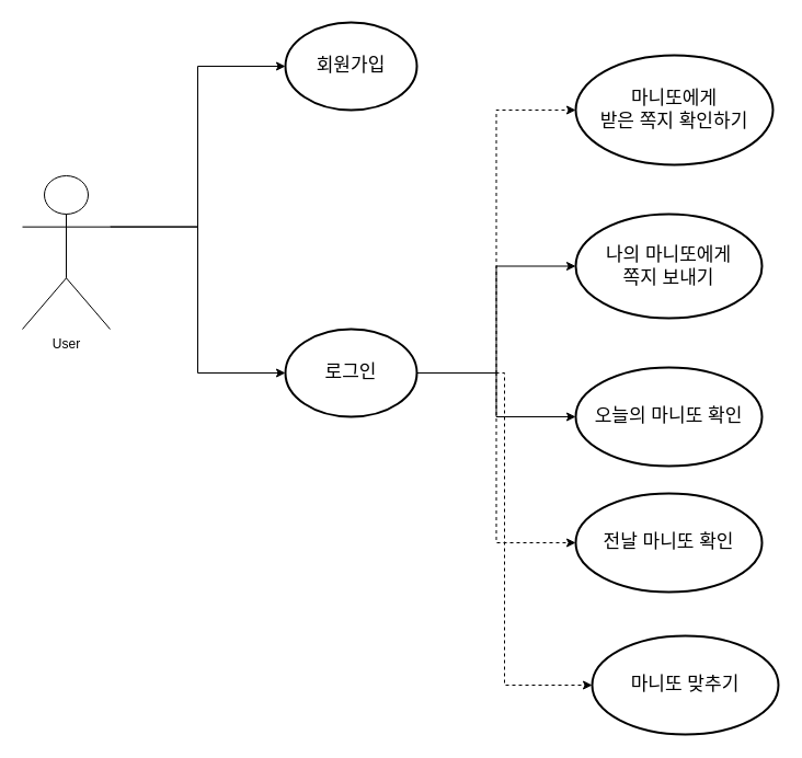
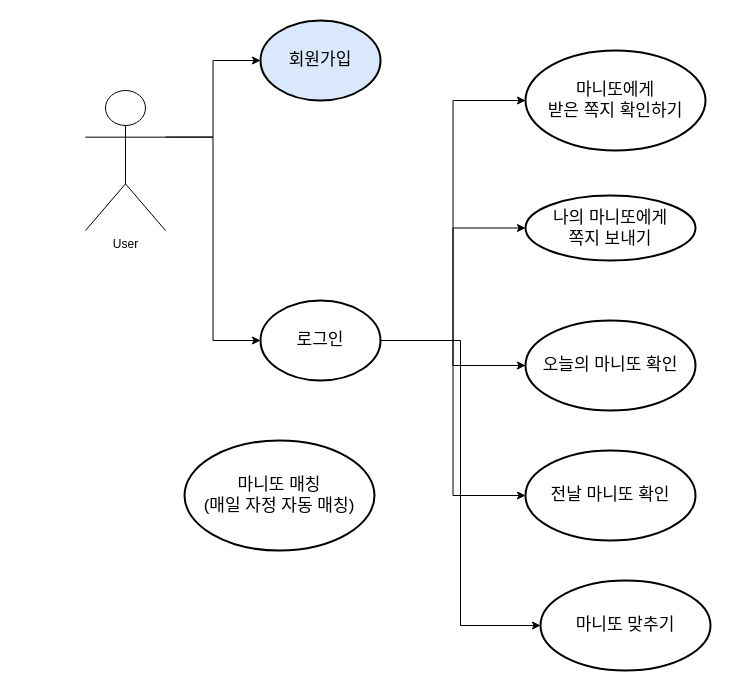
  <mxCell id="0" />
  <mxCell id="1" parent="0" />
  <mxCell id="2" style="edgeStyle=orthogonalEdgeStyle;rounded=0;orthogonalLoop=1;jettySize=auto;html=1;exitX=1;exitY=0.333;exitDx=0;exitDy=0;exitPerimeter=0;entryX=0;entryY=0.5;entryDx=0;entryDy=0;" edge="1" parent="1" source="4" target="5"><mxGeometry relative="1" as="geometry" /></mxCell>
  <mxCell id="3" style="edgeStyle=orthogonalEdgeStyle;rounded=0;orthogonalLoop=1;jettySize=auto;html=1;exitX=1;exitY=0.333;exitDx=0;exitDy=0;exitPerimeter=0;entryX=0;entryY=0.5;entryDx=0;entryDy=0;" edge="1" parent="1" source="4" target="11"><mxGeometry relative="1" as="geometry" /></mxCell>
- <mxCell id="4" value="User" style="shape=umlActor;verticalLabelPosition=bottom;verticalAlign=top;html=1;outlineConnect=0;" vertex="1" parent="1"><mxGeometry x="20" y="160" width="80" height="140" as="geometry" /></mxCell>
- <mxCell id="5" value="회원가입" style="ellipse;whiteSpace=wrap;html=1;strokeWidth=2;fontSize=17;" vertex="1" parent="1"><mxGeometry x="260" y="20" width="120" height="80" as="geometry" /></mxCell>
- <mxCell id="6" style="edgeStyle=orthogonalEdgeStyle;rounded=0;orthogonalLoop=1;jettySize=auto;html=1;exitX=1;exitY=0.5;exitDx=0;exitDy=0;entryX=0;entryY=0.5;entryDx=0;entryDy=0;dashed=1;" edge="1" parent="1" source="11" target="14"><mxGeometry relative="1" as="geometry" /></mxCell>
+ <mxCell id="4" value="User" style="shape=umlActor;verticalLabelPosition=bottom;verticalAlign=top;html=1;outlineConnect=0;" vertex="1" parent="1"><mxGeometry x="85" y="90" width="80" height="140" as="geometry" /></mxCell>
+ <mxCell id="5" value="회원가입" style="ellipse;whiteSpace=wrap;html=1;strokeWidth=2;fontSize=17;fillColor=#dae8fc;" vertex="1" parent="1"><mxGeometry x="260" y="20" width="120" height="80" as="geometry" /></mxCell>
+ <mxCell id="6" style="edgeStyle=orthogonalEdgeStyle;rounded=0;orthogonalLoop=1;jettySize=auto;html=1;exitX=1;exitY=0.5;exitDx=0;exitDy=0;entryX=0;entryY=0.5;entryDx=0;entryDy=0;" edge="1" parent="1" source="11" target="14"><mxGeometry relative="1" as="geometry" /></mxCell>
  <mxCell id="7" style="edgeStyle=orthogonalEdgeStyle;rounded=0;orthogonalLoop=1;jettySize=auto;html=1;exitX=1;exitY=0.5;exitDx=0;exitDy=0;entryX=0;entryY=0.5;entryDx=0;entryDy=0;" edge="1" parent="1" source="11" target="12"><mxGeometry relative="1" as="geometry" /></mxCell>
- <mxCell id="8" style="edgeStyle=orthogonalEdgeStyle;rounded=0;orthogonalLoop=1;jettySize=auto;html=1;exitX=1;exitY=0.5;exitDx=0;exitDy=0;entryX=0;entryY=0.5;entryDx=0;entryDy=0;dashed=1;" edge="1" parent="1" source="11" target="16"><mxGeometry relative="1" as="geometry" /></mxCell>
- <mxCell id="9" style="edgeStyle=orthogonalEdgeStyle;rounded=0;orthogonalLoop=1;jettySize=auto;html=1;exitX=1;exitY=0.5;exitDx=0;exitDy=0;entryX=0;entryY=0.5;entryDx=0;entryDy=0;dashed=1;" edge="1" parent="1" source="11" target="17"><mxGeometry relative="1" as="geometry" /></mxCell>
+ <mxCell id="8" style="edgeStyle=orthogonalEdgeStyle;rounded=0;orthogonalLoop=1;jettySize=auto;html=1;exitX=1;exitY=0.5;exitDx=0;exitDy=0;entryX=0;entryY=0.5;entryDx=0;entryDy=0;" edge="1" parent="1" source="11" target="16"><mxGeometry relative="1" as="geometry" /></mxCell>
+ <mxCell id="9" style="edgeStyle=orthogonalEdgeStyle;rounded=0;orthogonalLoop=1;jettySize=auto;html=1;exitX=1;exitY=0.5;exitDx=0;exitDy=0;entryX=0;entryY=0.5;entryDx=0;entryDy=0;" edge="1" parent="1" source="11" target="17"><mxGeometry relative="1" as="geometry" /></mxCell>
  <mxCell id="10" style="edgeStyle=orthogonalEdgeStyle;rounded=0;orthogonalLoop=1;jettySize=auto;html=1;exitX=1;exitY=0.5;exitDx=0;exitDy=0;entryX=0;entryY=0.5;entryDx=0;entryDy=0;" edge="1" parent="1" source="11" target="13"><mxGeometry relative="1" as="geometry" /></mxCell>
  <mxCell id="11" value="로그인" style="ellipse;whiteSpace=wrap;html=1;strokeWidth=2;fontSize=17;" vertex="1" parent="1"><mxGeometry x="260" y="300" width="120" height="80" as="geometry" /></mxCell>
- <mxCell id="12" value="오늘의 마니또 확인" style="ellipse;whiteSpace=wrap;html=1;strokeWidth=2;fontSize=17;" vertex="1" parent="1"><mxGeometry x="525" y="335" width="170" height="90" as="geometry" /></mxCell>
- <mxCell id="13" value="나의 마니또에게&lt;br style=&quot;font-size: 17px;&quot;&gt;쪽지 보내기" style="ellipse;whiteSpace=wrap;html=1;strokeWidth=2;fontSize=17;" vertex="1" parent="1"><mxGeometry x="525" y="195" width="170" height="95" as="geometry" /></mxCell>
+ <mxCell id="12" value="오늘의 마니또 확인" style="ellipse;whiteSpace=wrap;html=1;strokeWidth=2;fontSize=17;" vertex="1" parent="1"><mxGeometry x="525" y="320" width="170" height="90" as="geometry" /></mxCell>
+ <mxCell id="13" value="나의 마니또에게&lt;br style=&quot;font-size: 17px;&quot;&gt;쪽지 보내기" style="ellipse;whiteSpace=wrap;html=1;strokeWidth=2;fontSize=17;" vertex="1" parent="1"><mxGeometry x="525" y="195" width="170" height="65" as="geometry" /></mxCell>
  <mxCell id="14" value="마니또에게 &lt;br style=&quot;font-size: 17px;&quot;&gt;받은 쪽지 확인하기" style="ellipse;whiteSpace=wrap;html=1;strokeWidth=2;fontSize=17;" vertex="1" parent="1"><mxGeometry x="525" y="50" width="180" height="100" as="geometry" /></mxCell>
+ <mxCell id="15" value="마니또 매칭&lt;br&gt;(매일 자정 자동 매칭)" style="ellipse;whiteSpace=wrap;html=1;strokeWidth=2;fontSize=17;" vertex="1" parent="1"><mxGeometry x="184" y="440" width="190" height="110" as="geometry" /></mxCell>
  <mxCell id="16" value="전날 마니또 확인" style="ellipse;whiteSpace=wrap;html=1;strokeWidth=2;fontSize=17;" vertex="1" parent="1"><mxGeometry x="525" y="450" width="170" height="90" as="geometry" /></mxCell>
  <mxCell id="17" value="마니또 맞추기" style="ellipse;whiteSpace=wrap;html=1;strokeWidth=2;fontSize=17;" vertex="1" parent="1"><mxGeometry x="540" y="580" width="170" height="90" as="geometry" /></mxCell>
